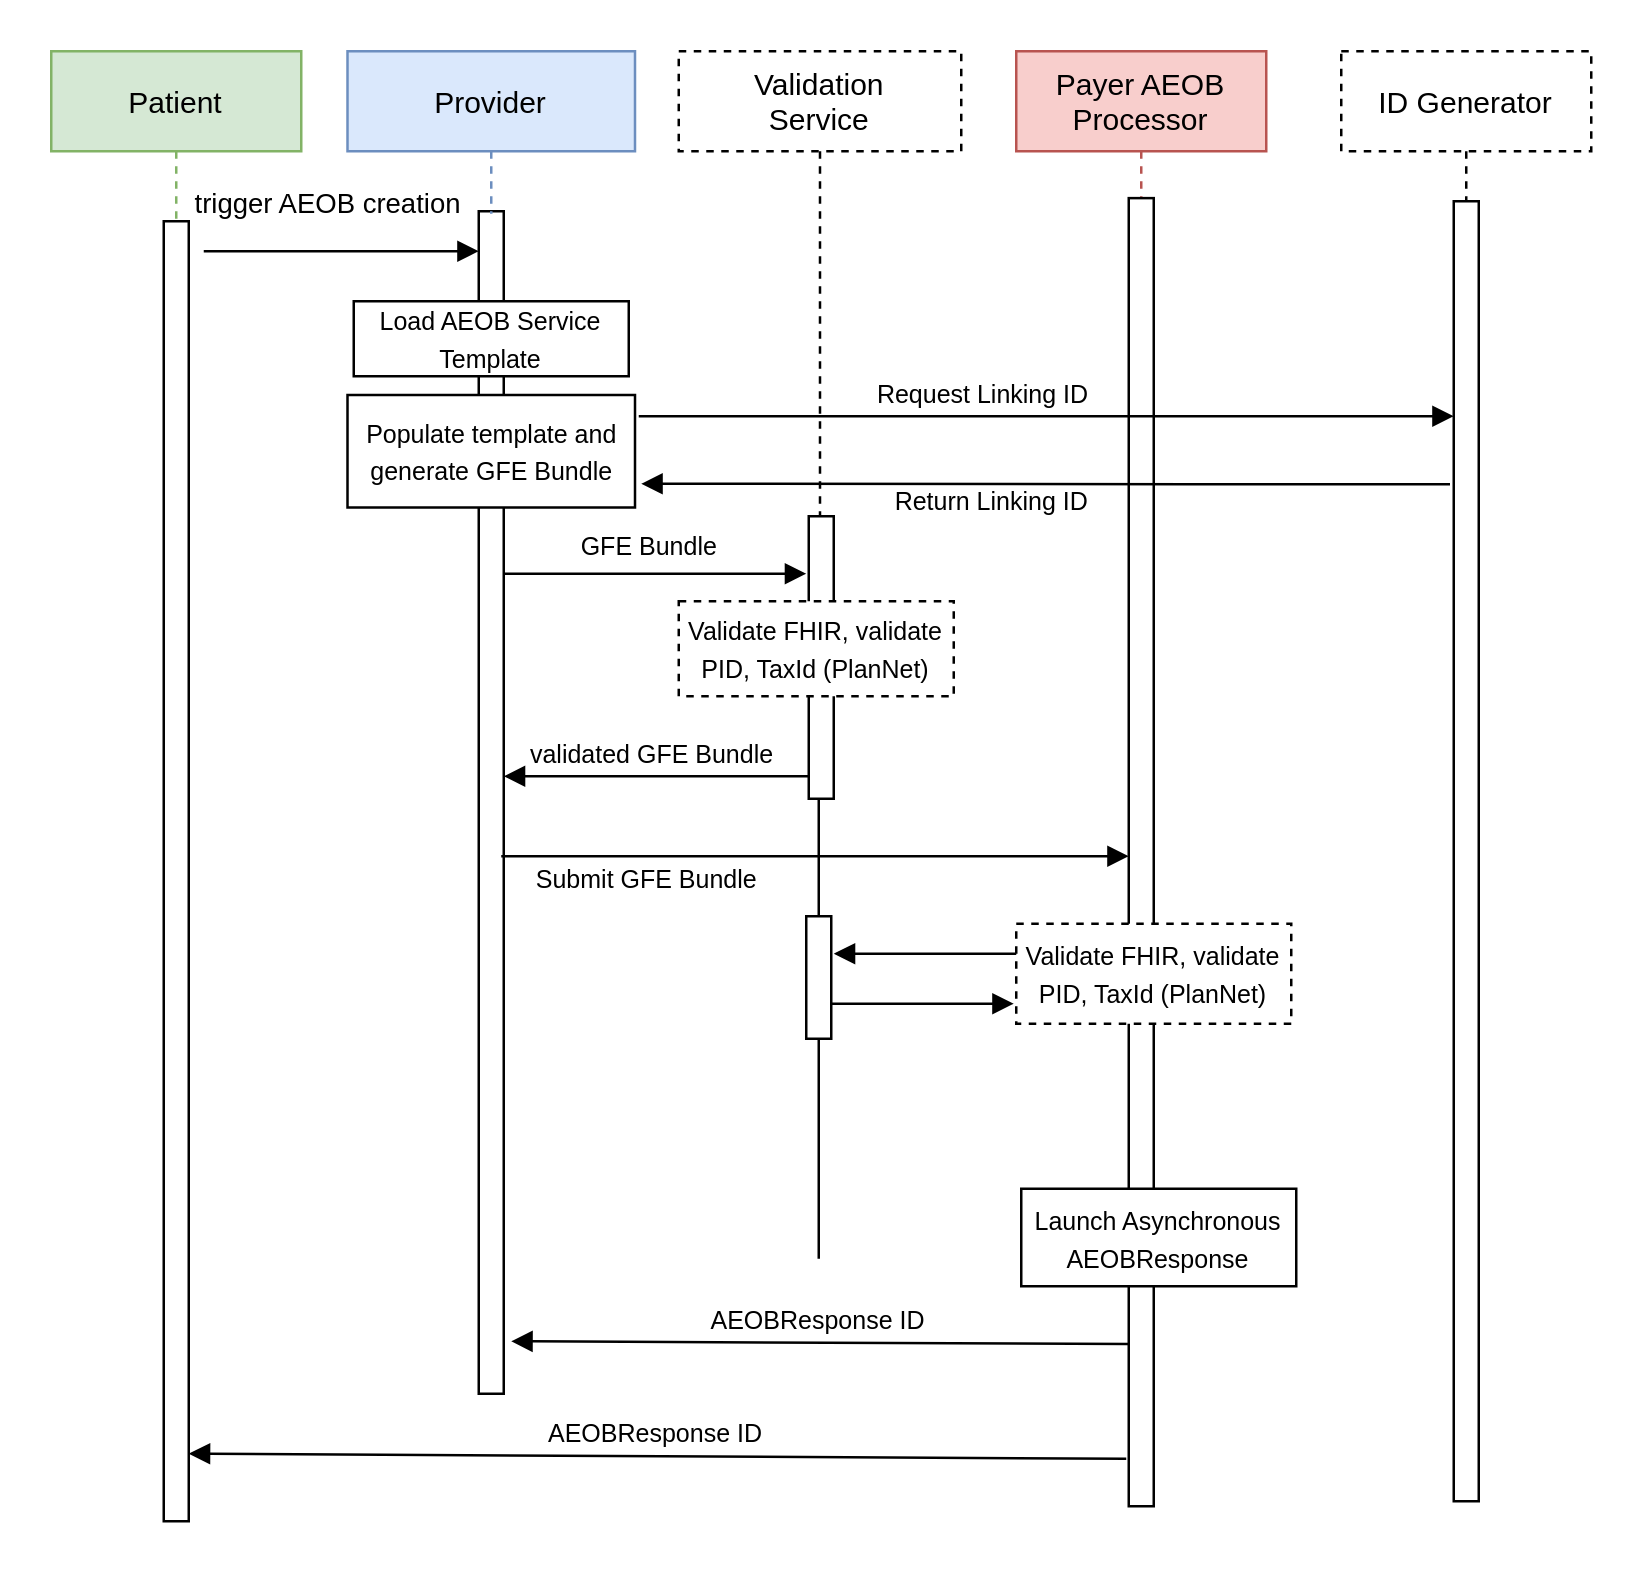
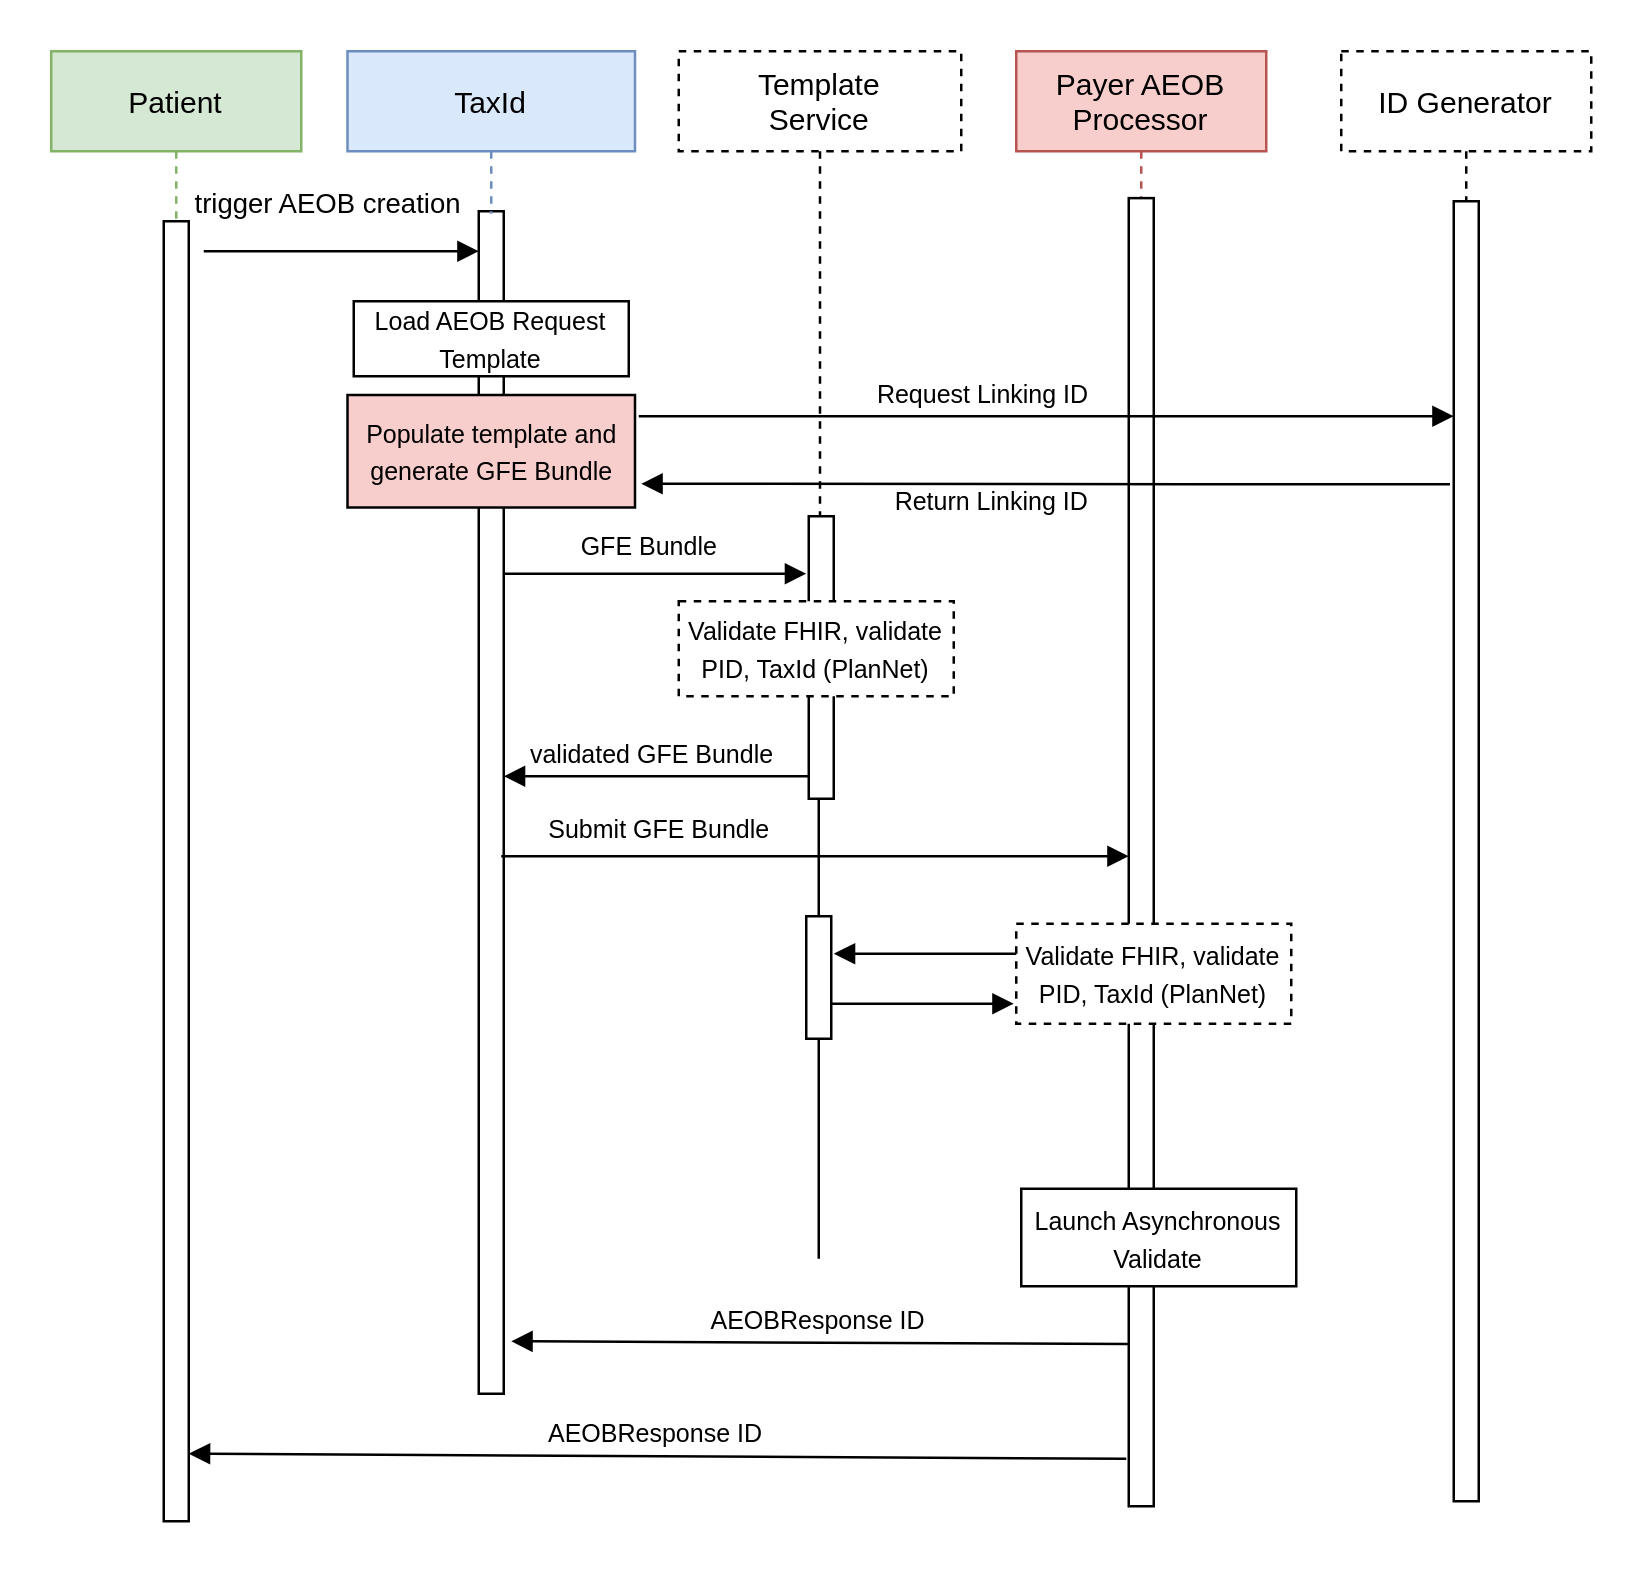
  <mxCell id="0" />
  <mxCell id="1" parent="0" />
  <mxCell id="2" style="edgeStyle=orthogonalEdgeStyle;rounded=0;orthogonalLoop=1;jettySize=auto;html=1;fontSize=10;endArrow=none;endFill=0;" parent="1" edge="1"><mxGeometry relative="1" as="geometry"><mxPoint x="327" y="503" as="targetPoint" /><Array as="points"><mxPoint x="329" y="293" /><mxPoint x="327" y="293" /></Array><mxPoint x="328" y="319" as="sourcePoint" /></mxGeometry></mxCell>
- <mxCell id="3" value="Submit GFE Bundle" style="text;html=1;resizable=0;autosize=1;align=center;verticalAlign=middle;points=[];fillColor=none;strokeColor=none;rounded=0;fontSize=10;" parent="1" vertex="1"><mxGeometry x="209" y="343" width="98" height="16" as="geometry" /></mxCell>
+ <mxCell id="3" value="Submit GFE Bundle" style="text;html=1;resizable=0;autosize=1;align=center;verticalAlign=middle;points=[];fillColor=none;strokeColor=none;rounded=0;fontSize=10;" parent="1" vertex="1"><mxGeometry x="214" y="323" width="98" height="16" as="geometry" /></mxCell>
  <mxCell id="4" value="" style="points=[];perimeter=orthogonalPerimeter;rounded=0;shadow=0;strokeWidth=1;" parent="1" vertex="1"><mxGeometry x="191" y="84" width="10" height="473" as="geometry" /></mxCell>
- <mxCell id="5" value="Provider" style="shape=umlLifeline;perimeter=lifelinePerimeter;container=1;collapsible=0;recursiveResize=0;rounded=0;shadow=0;strokeWidth=1;fillColor=#dae8fc;strokeColor=#6c8ebf;" parent="1" vertex="1"><mxGeometry x="138.5" y="20" width="115" height="65" as="geometry" /></mxCell>
- <mxCell id="6" value="&lt;font style=&quot;font-size: 10px&quot;&gt;Load AEOB Service Template&lt;/font&gt;" style="rounded=0;whiteSpace=wrap;html=1;" parent="5" vertex="1"><mxGeometry x="2.5" y="100" width="110" height="30" as="geometry" /></mxCell>
- <mxCell id="7" value="&lt;font style=&quot;font-size: 10px&quot;&gt;Populate template and generate GFE Bundle&lt;/font&gt;" style="rounded=0;whiteSpace=wrap;html=1;" parent="5" vertex="1"><mxGeometry y="137.5" width="115" height="45" as="geometry" /></mxCell>
+ <mxCell id="5" value="TaxId" style="shape=umlLifeline;perimeter=lifelinePerimeter;container=1;collapsible=0;recursiveResize=0;rounded=0;shadow=0;strokeWidth=1;fillColor=#dae8fc;strokeColor=#6c8ebf;" parent="1" vertex="1"><mxGeometry x="138.5" y="20" width="115" height="65" as="geometry" /></mxCell>
+ <mxCell id="6" value="&lt;font style=&quot;font-size: 10px&quot;&gt;Load AEOB Request Template&lt;/font&gt;" style="rounded=0;whiteSpace=wrap;html=1;" parent="5" vertex="1"><mxGeometry x="2.5" y="100" width="110" height="30" as="geometry" /></mxCell>
+ <mxCell id="7" value="&lt;font style=&quot;font-size: 10px&quot;&gt;Populate template and generate GFE Bundle&lt;/font&gt;" style="rounded=0;whiteSpace=wrap;html=1;fillColor=#f8cecc;" parent="5" vertex="1"><mxGeometry y="137.5" width="115" height="45" as="geometry" /></mxCell>
  <mxCell id="8" value="Payer AEOB&#10;Processor" style="shape=umlLifeline;perimeter=lifelinePerimeter;container=1;collapsible=0;recursiveResize=0;rounded=0;shadow=0;strokeWidth=1;fillColor=#f8cecc;strokeColor=#b85450;" parent="1" vertex="1"><mxGeometry x="406" y="20" width="100" height="443" as="geometry" /></mxCell>
  <mxCell id="9" value="" style="points=[];perimeter=orthogonalPerimeter;rounded=0;shadow=0;strokeWidth=1;" parent="1" vertex="1"><mxGeometry x="451" y="78.75" width="10" height="523.25" as="geometry" /></mxCell>
  <mxCell id="10" style="edgeStyle=orthogonalEdgeStyle;rounded=0;orthogonalLoop=1;jettySize=auto;html=1;fontSize=10;" parent="1" source="11" edge="1"><mxGeometry relative="1" as="geometry"><mxPoint x="70" y="384" as="targetPoint" /><Array as="points"><mxPoint x="70" y="597" /><mxPoint x="70" y="597" /></Array></mxGeometry></mxCell>
  <mxCell id="11" value="Patient" style="shape=umlLifeline;perimeter=lifelinePerimeter;container=1;collapsible=0;recursiveResize=0;rounded=0;shadow=0;strokeWidth=1;fillColor=#d5e8d4;strokeColor=#82b366;" parent="1" vertex="1"><mxGeometry x="20" y="20" width="100" height="588" as="geometry" /></mxCell>
  <mxCell id="12" value="" style="points=[];perimeter=orthogonalPerimeter;rounded=0;shadow=0;strokeWidth=1;" parent="11" vertex="1"><mxGeometry x="45" y="68" width="10" height="520" as="geometry" /></mxCell>
- <mxCell id="13" value="Validation&#10;Service" style="shape=umlLifeline;perimeter=lifelinePerimeter;container=1;collapsible=0;recursiveResize=0;rounded=0;shadow=0;strokeWidth=1;dashed=1;" parent="1" vertex="1"><mxGeometry x="271" y="20" width="113" height="299" as="geometry" /></mxCell>
+ <mxCell id="13" value="Template&#10;Service" style="shape=umlLifeline;perimeter=lifelinePerimeter;container=1;collapsible=0;recursiveResize=0;rounded=0;shadow=0;strokeWidth=1;dashed=1;" parent="1" vertex="1"><mxGeometry x="271" y="20" width="113" height="299" as="geometry" /></mxCell>
  <mxCell id="14" value="" style="points=[];perimeter=orthogonalPerimeter;rounded=0;shadow=0;strokeWidth=1;" parent="13" vertex="1"><mxGeometry x="52" y="186" width="10" height="113" as="geometry" /></mxCell>
  <mxCell id="15" value="&lt;font style=&quot;font-size: 10px&quot;&gt;Validate FHIR, validate PID, TaxId (PlanNet)&lt;/font&gt;" style="rounded=0;whiteSpace=wrap;html=1;dashed=1;" parent="13" vertex="1"><mxGeometry y="220" width="110" height="38" as="geometry" /></mxCell>
  <mxCell id="16" value="ID Generator" style="shape=umlLifeline;perimeter=lifelinePerimeter;container=1;collapsible=0;recursiveResize=0;rounded=0;shadow=0;strokeWidth=1;dashed=1;" parent="1" vertex="1"><mxGeometry x="536" y="20" width="100" height="535" as="geometry" /></mxCell>
  <mxCell id="17" value="" style="verticalAlign=bottom;endArrow=block;shadow=0;strokeWidth=1;" parent="1" edge="1"><mxGeometry relative="1" as="geometry"><mxPoint x="200" y="342" as="sourcePoint" /><mxPoint x="451" y="342" as="targetPoint" /></mxGeometry></mxCell>
  <mxCell id="18" value="" style="verticalAlign=bottom;endArrow=block;shadow=0;strokeWidth=1;" parent="1" edge="1"><mxGeometry relative="1" as="geometry"><mxPoint x="201" y="229" as="sourcePoint" /><mxPoint x="322" y="229" as="targetPoint" /></mxGeometry></mxCell>
  <mxCell id="19" value="validated GFE Bundle " style="verticalAlign=bottom;endArrow=block;entryX=1;entryY=0;shadow=0;strokeWidth=1;fontSize=10;" parent="1" edge="1"><mxGeometry relative="1" as="geometry"><mxPoint x="323" y="310" as="sourcePoint" /><mxPoint x="201" y="310" as="targetPoint" /></mxGeometry></mxCell>
  <mxCell id="20" value="trigger AEOB creation" style="verticalAlign=bottom;endArrow=block;entryX=0;entryY=0;shadow=0;strokeWidth=1;" parent="1" edge="1"><mxGeometry x="-0.091" y="10" relative="1" as="geometry"><mxPoint x="81" y="100" as="sourcePoint" /><mxPoint x="191" y="100" as="targetPoint" /><mxPoint as="offset" /></mxGeometry></mxCell>
  <mxCell id="21" value="GFE Bundle" style="text;html=1;resizable=0;autosize=1;align=center;verticalAlign=middle;points=[];fillColor=none;strokeColor=none;rounded=0;fontSize=10;" parent="1" vertex="1"><mxGeometry x="227" y="210" width="64" height="16" as="geometry" /></mxCell>
  <mxCell id="22" value="Request Linking ID" style="verticalAlign=bottom;endArrow=block;shadow=0;strokeWidth=1;fontSize=10;entryX=0.1;entryY=0.69;entryDx=0;entryDy=0;entryPerimeter=0;" parent="1" edge="1"><mxGeometry x="-0.153" relative="1" as="geometry"><mxPoint x="255" y="166" as="sourcePoint" /><mxPoint x="581" y="166" as="targetPoint" /><mxPoint as="offset" /><Array as="points" /></mxGeometry></mxCell>
  <mxCell id="23" value="&lt;font style=&quot;font-size: 10px&quot;&gt;Validate FHIR, validate PID, TaxId (PlanNet)&lt;/font&gt;" style="rounded=0;whiteSpace=wrap;html=1;dashed=1;" parent="1" vertex="1"><mxGeometry x="406" y="369" width="110" height="40" as="geometry" /></mxCell>
  <mxCell id="24" value="" style="points=[];perimeter=orthogonalPerimeter;rounded=0;shadow=0;strokeWidth=1;" parent="1" vertex="1"><mxGeometry x="581" y="80" width="10" height="520" as="geometry" /></mxCell>
  <mxCell id="25" value="AEOBResponse ID" style="verticalAlign=bottom;endArrow=block;shadow=0;strokeWidth=1;fontSize=10;exitX=0;exitY=0.876;exitDx=0;exitDy=0;exitPerimeter=0;" parent="1" source="9" edge="1"><mxGeometry relative="1" as="geometry"><mxPoint x="447" y="537" as="sourcePoint" /><mxPoint x="204" y="536" as="targetPoint" /></mxGeometry></mxCell>
  <mxCell id="26" value="AEOBResponse ID" style="verticalAlign=bottom;endArrow=block;shadow=0;strokeWidth=1;fontSize=10;entryX=1;entryY=0.948;entryDx=0;entryDy=0;entryPerimeter=0;" parent="1" target="12" edge="1"><mxGeometry relative="1" as="geometry"><mxPoint x="450" y="583" as="sourcePoint" /><mxPoint x="88" y="583" as="targetPoint" /></mxGeometry></mxCell>
- <mxCell id="27" value="&lt;font style=&quot;font-size: 10px&quot;&gt;Launch Asynchronous AEOBResponse&lt;/font&gt;" style="rounded=0;whiteSpace=wrap;html=1;" parent="1" vertex="1"><mxGeometry x="408" y="475" width="110" height="39" as="geometry" /></mxCell>
+ <mxCell id="27" value="&lt;font style=&quot;font-size: 10px&quot;&gt;Launch Asynchronous Validate&lt;/font&gt;" style="rounded=0;whiteSpace=wrap;html=1;" parent="1" vertex="1"><mxGeometry x="408" y="475" width="110" height="39" as="geometry" /></mxCell>
  <mxCell id="28" value="" style="points=[];perimeter=orthogonalPerimeter;rounded=0;shadow=0;strokeWidth=1;" parent="1" vertex="1"><mxGeometry x="322" y="366" width="10" height="49" as="geometry" /></mxCell>
  <mxCell id="29" value="" style="verticalAlign=bottom;endArrow=block;shadow=0;strokeWidth=1;fontSize=10;entryX=1.1;entryY=0.306;entryDx=0;entryDy=0;entryPerimeter=0;" parent="1" target="28" edge="1"><mxGeometry relative="1" as="geometry"><mxPoint x="406" y="381" as="sourcePoint" /><mxPoint x="335" y="380" as="targetPoint" /></mxGeometry></mxCell>
  <mxCell id="30" value="Return Linking ID" style="verticalAlign=bottom;endArrow=block;shadow=0;strokeWidth=1;fontSize=10;" parent="1" edge="1"><mxGeometry x="0.134" y="16" relative="1" as="geometry"><mxPoint x="579.5" y="193.18" as="sourcePoint" /><mxPoint x="256" y="193" as="targetPoint" /><mxPoint as="offset" /><Array as="points"><mxPoint x="556" y="193.18" /><mxPoint x="486" y="193.18" /></Array></mxGeometry></mxCell>
  <mxCell id="31" value="" style="verticalAlign=bottom;endArrow=block;shadow=0;strokeWidth=1;fontSize=10;" edge="1" parent="1"><mxGeometry x="-0.153" relative="1" as="geometry"><mxPoint x="332" y="401" as="sourcePoint" /><mxPoint x="405" y="401" as="targetPoint" /><mxPoint as="offset" /><Array as="points" /></mxGeometry></mxCell>
